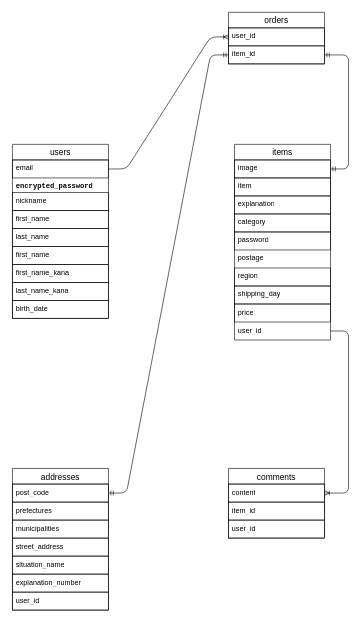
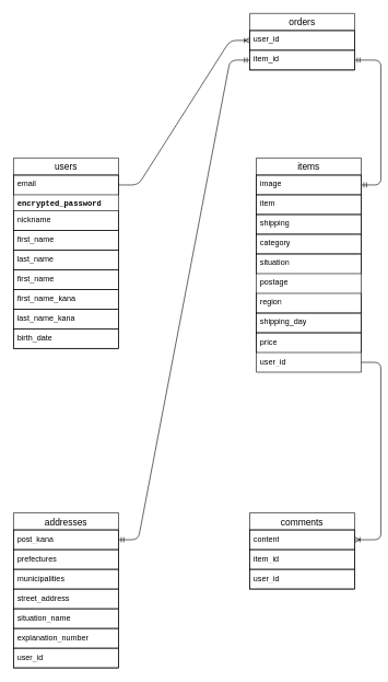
  <mxCell id="0" />
  <mxCell id="1" parent="0" />
  <mxCell id="2" value="users" style="swimlane;fontStyle=0;childLayout=stackLayout;horizontal=1;startSize=26;horizontalStack=0;resizeParent=1;resizeParentMax=0;resizeLast=0;collapsible=1;marginBottom=0;align=center;fontSize=14;" parent="1" vertex="1"><mxGeometry x="20" y="240" width="160" height="290" as="geometry" /></mxCell>
  <mxCell id="3" value="email" style="text;spacingLeft=4;spacingRight=4;overflow=hidden;rotatable=0;points=[[0,0.5],[1,0.5]];portConstraint=eastwest;fontSize=12;whiteSpace=wrap;html=1;align=left;verticalAlign=top;strokeColor=default;" parent="2" vertex="1"><mxGeometry y="26" width="160" height="30" as="geometry" /></mxCell>
  <mxCell id="4" value="&lt;font face=&quot;Monaspace Neon, ui-monospace, SFMono-Regular, SF Mono, Menlo, Consolas, Liberation Mono, monospace&quot;&gt;&lt;span style=&quot;font-size: 11.9px; white-space-collapse: break-spaces; background-color: light-dark(#ffffff, var(--ge-dark-color, #121212));&quot;&gt;&lt;b style=&quot;&quot;&gt;encrypted_password&lt;/b&gt;&lt;/span&gt;&lt;/font&gt;&lt;div&gt;&lt;font face=&quot;Monaspace Neon, ui-monospace, SFMono-Regular, SF Mono, Menlo, Consolas, Liberation Mono, monospace&quot;&gt;&lt;span style=&quot;font-size: 11.9px; white-space-collapse: break-spaces; background-color: rgba(129, 139, 152, 0.12);&quot;&gt;&lt;b&gt;&lt;br&gt;&lt;/b&gt;&lt;/span&gt;&lt;/font&gt;&lt;/div&gt;" style="text;spacingLeft=4;spacingRight=4;overflow=hidden;rotatable=0;points=[[0,0.5],[1,0.5]];portConstraint=eastwest;fontSize=12;whiteSpace=wrap;html=1;align=left;verticalAlign=top;" parent="2" vertex="1"><mxGeometry y="56" width="160" height="24" as="geometry" /></mxCell>
  <mxCell id="5" value="nickname" style="text;spacingLeft=4;spacingRight=4;overflow=hidden;rotatable=0;points=[[0,0.5],[1,0.5]];portConstraint=eastwest;fontSize=12;whiteSpace=wrap;html=1;align=left;verticalAlign=top;strokeColor=default;" parent="2" vertex="1"><mxGeometry y="80" width="160" height="30" as="geometry" /></mxCell>
  <mxCell id="6" value="first_name" style="text;spacingLeft=4;spacingRight=4;overflow=hidden;rotatable=0;points=[[0,0.5],[1,0.5]];portConstraint=eastwest;fontSize=12;whiteSpace=wrap;html=1;align=left;verticalAlign=top;strokeColor=default;" parent="2" vertex="1"><mxGeometry y="110" width="160" height="30" as="geometry" /></mxCell>
  <mxCell id="7" value="last_name" style="text;spacingLeft=4;spacingRight=4;overflow=hidden;rotatable=0;points=[[0,0.5],[1,0.5]];portConstraint=eastwest;fontSize=12;whiteSpace=wrap;html=1;align=left;verticalAlign=top;strokeColor=default;" parent="2" vertex="1"><mxGeometry y="140" width="160" height="30" as="geometry" /></mxCell>
  <mxCell id="8" value="first_name" style="text;spacingLeft=4;spacingRight=4;overflow=hidden;rotatable=0;points=[[0,0.5],[1,0.5]];portConstraint=eastwest;fontSize=12;whiteSpace=wrap;html=1;align=left;verticalAlign=top;strokeColor=default;" parent="2" vertex="1"><mxGeometry y="170" width="160" height="30" as="geometry" /></mxCell>
  <mxCell id="9" value="first_name_kana" style="text;spacingLeft=4;spacingRight=4;overflow=hidden;rotatable=0;points=[[0,0.5],[1,0.5]];portConstraint=eastwest;fontSize=12;whiteSpace=wrap;html=1;align=left;verticalAlign=top;strokeColor=default;" parent="2" vertex="1"><mxGeometry y="200" width="160" height="30" as="geometry" /></mxCell>
  <mxCell id="10" value="last_name_kana" style="text;spacingLeft=4;spacingRight=4;overflow=hidden;rotatable=0;points=[[0,0.5],[1,0.5]];portConstraint=eastwest;fontSize=12;whiteSpace=wrap;html=1;align=left;verticalAlign=top;strokeColor=default;" parent="2" vertex="1"><mxGeometry y="230" width="160" height="30" as="geometry" /></mxCell>
  <mxCell id="11" value="birth_date" style="text;spacingLeft=4;spacingRight=4;overflow=hidden;rotatable=0;points=[[0,0.5],[1,0.5]];portConstraint=eastwest;fontSize=12;whiteSpace=wrap;html=1;align=left;verticalAlign=top;strokeColor=default;" parent="2" vertex="1"><mxGeometry y="260" width="160" height="30" as="geometry" /></mxCell>
  <mxCell id="12" value="items" style="swimlane;fontStyle=0;childLayout=stackLayout;horizontal=1;startSize=26;horizontalStack=0;resizeParent=1;resizeParentMax=0;resizeLast=0;collapsible=1;marginBottom=0;align=center;fontSize=14;" parent="1" vertex="1"><mxGeometry x="390" y="240" width="160" height="326" as="geometry" /></mxCell>
  <mxCell id="13" value="image" style="text;strokeColor=default;fillColor=none;spacingLeft=4;spacingRight=4;overflow=hidden;rotatable=0;points=[[0,0.5],[1,0.5]];portConstraint=eastwest;fontSize=12;whiteSpace=wrap;html=1;" parent="12" vertex="1"><mxGeometry y="26" width="160" height="30" as="geometry" /></mxCell>
  <mxCell id="14" value="item" style="text;strokeColor=default;fillColor=none;spacingLeft=4;spacingRight=4;overflow=hidden;rotatable=0;points=[[0,0.5],[1,0.5]];portConstraint=eastwest;fontSize=12;whiteSpace=wrap;html=1;" parent="12" vertex="1"><mxGeometry y="56" width="160" height="30" as="geometry" /></mxCell>
- <mxCell id="15" value="explanation" style="text;strokeColor=default;fillColor=none;spacingLeft=4;spacingRight=4;overflow=hidden;rotatable=0;points=[[0,0.5],[1,0.5]];portConstraint=eastwest;fontSize=12;whiteSpace=wrap;html=1;" parent="12" vertex="1"><mxGeometry y="86" width="160" height="30" as="geometry" /></mxCell>
+ <mxCell id="15" value="shipping" style="text;strokeColor=default;fillColor=none;spacingLeft=4;spacingRight=4;overflow=hidden;rotatable=0;points=[[0,0.5],[1,0.5]];portConstraint=eastwest;fontSize=12;whiteSpace=wrap;html=1;" parent="12" vertex="1"><mxGeometry y="86" width="160" height="30" as="geometry" /></mxCell>
  <mxCell id="16" value="category" style="text;strokeColor=default;fillColor=none;spacingLeft=4;spacingRight=4;overflow=hidden;rotatable=0;points=[[0,0.5],[1,0.5]];portConstraint=eastwest;fontSize=12;whiteSpace=wrap;html=1;" parent="12" vertex="1"><mxGeometry y="116" width="160" height="30" as="geometry" /></mxCell>
- <mxCell id="17" value="password" style="text;strokeColor=default;fillColor=none;spacingLeft=4;spacingRight=4;overflow=hidden;rotatable=0;points=[[0,0.5],[1,0.5]];portConstraint=eastwest;fontSize=12;whiteSpace=wrap;html=1;" parent="12" vertex="1"><mxGeometry y="146" width="160" height="30" as="geometry" /></mxCell>
+ <mxCell id="17" value="situation" style="text;strokeColor=default;fillColor=none;spacingLeft=4;spacingRight=4;overflow=hidden;rotatable=0;points=[[0,0.5],[1,0.5]];portConstraint=eastwest;fontSize=12;whiteSpace=wrap;html=1;" parent="12" vertex="1"><mxGeometry y="146" width="160" height="30" as="geometry" /></mxCell>
  <mxCell id="18" value="postage" style="text;strokeColor=none;fillColor=none;spacingLeft=4;spacingRight=4;overflow=hidden;rotatable=0;points=[[0,0.5],[1,0.5]];portConstraint=eastwest;fontSize=12;whiteSpace=wrap;html=1;" parent="12" vertex="1"><mxGeometry y="176" width="160" height="30" as="geometry" /></mxCell>
  <mxCell id="19" value="region" style="text;strokeColor=default;fillColor=none;spacingLeft=4;spacingRight=4;overflow=hidden;rotatable=0;points=[[0,0.5],[1,0.5]];portConstraint=eastwest;fontSize=12;whiteSpace=wrap;html=1;" parent="12" vertex="1"><mxGeometry y="206" width="160" height="30" as="geometry" /></mxCell>
  <mxCell id="20" value="shipping_day" style="text;strokeColor=default;fillColor=none;spacingLeft=4;spacingRight=4;overflow=hidden;rotatable=0;points=[[0,0.5],[1,0.5]];portConstraint=eastwest;fontSize=12;whiteSpace=wrap;html=1;" parent="12" vertex="1"><mxGeometry y="236" width="160" height="30" as="geometry" /></mxCell>
  <mxCell id="21" value="price" style="text;strokeColor=default;fillColor=none;spacingLeft=4;spacingRight=4;overflow=hidden;rotatable=0;points=[[0,0.5],[1,0.5]];portConstraint=eastwest;fontSize=12;whiteSpace=wrap;html=1;" parent="12" vertex="1"><mxGeometry y="266" width="160" height="30" as="geometry" /></mxCell>
  <mxCell id="22" value="user_id" style="text;strokeColor=none;fillColor=none;spacingLeft=4;spacingRight=4;overflow=hidden;rotatable=0;points=[[0,0.5],[1,0.5]];portConstraint=eastwest;fontSize=12;whiteSpace=wrap;html=1;" parent="12" vertex="1"><mxGeometry y="296" width="160" height="30" as="geometry" /></mxCell>
  <mxCell id="23" value="comments" style="swimlane;fontStyle=0;childLayout=stackLayout;horizontal=1;startSize=26;horizontalStack=0;resizeParent=1;resizeParentMax=0;resizeLast=0;collapsible=1;marginBottom=0;align=center;fontSize=14;" parent="1" vertex="1"><mxGeometry x="380" y="780" width="160" height="116" as="geometry" /></mxCell>
  <mxCell id="24" value="content" style="text;strokeColor=default;fillColor=none;spacingLeft=4;spacingRight=4;overflow=hidden;rotatable=0;points=[[0,0.5],[1,0.5]];portConstraint=eastwest;fontSize=12;whiteSpace=wrap;html=1;" parent="23" vertex="1"><mxGeometry y="26" width="160" height="30" as="geometry" /></mxCell>
  <mxCell id="25" value="item_id" style="text;strokeColor=default;fillColor=none;spacingLeft=4;spacingRight=4;overflow=hidden;rotatable=0;points=[[0,0.5],[1,0.5]];portConstraint=eastwest;fontSize=12;whiteSpace=wrap;html=1;" parent="23" vertex="1"><mxGeometry y="56" width="160" height="30" as="geometry" /></mxCell>
  <mxCell id="26" value="user_id" style="text;strokeColor=default;fillColor=none;spacingLeft=4;spacingRight=4;overflow=hidden;rotatable=0;points=[[0,0.5],[1,0.5]];portConstraint=eastwest;fontSize=12;whiteSpace=wrap;html=1;" parent="23" vertex="1"><mxGeometry y="86" width="160" height="30" as="geometry" /></mxCell>
  <mxCell id="27" style="edgeStyle=none;html=1;entryX=0.995;entryY=0.147;entryDx=0;entryDy=0;entryPerimeter=0;strokeColor=default;endArrow=open;" parent="23" source="23" target="24" edge="1"><mxGeometry relative="1" as="geometry" /></mxCell>
  <mxCell id="28" value="addresses" style="swimlane;fontStyle=0;childLayout=stackLayout;horizontal=1;startSize=26;horizontalStack=0;resizeParent=1;resizeParentMax=0;resizeLast=0;collapsible=1;marginBottom=0;align=center;fontSize=14;" parent="1" vertex="1"><mxGeometry x="20" y="780" width="160" height="236" as="geometry" /></mxCell>
- <mxCell id="29" value="post_code" style="text;strokeColor=default;fillColor=none;spacingLeft=4;spacingRight=4;overflow=hidden;rotatable=0;points=[[0,0.5],[1,0.5]];portConstraint=eastwest;fontSize=12;whiteSpace=wrap;html=1;" parent="28" vertex="1"><mxGeometry y="26" width="160" height="30" as="geometry" /></mxCell>
+ <mxCell id="29" value="post_kana" style="text;strokeColor=default;fillColor=none;spacingLeft=4;spacingRight=4;overflow=hidden;rotatable=0;points=[[0,0.5],[1,0.5]];portConstraint=eastwest;fontSize=12;whiteSpace=wrap;html=1;" parent="28" vertex="1"><mxGeometry y="26" width="160" height="30" as="geometry" /></mxCell>
  <mxCell id="30" value="prefectures" style="text;strokeColor=default;fillColor=none;spacingLeft=4;spacingRight=4;overflow=hidden;rotatable=0;points=[[0,0.5],[1,0.5]];portConstraint=eastwest;fontSize=12;whiteSpace=wrap;html=1;" parent="28" vertex="1"><mxGeometry y="56" width="160" height="30" as="geometry" /></mxCell>
  <mxCell id="31" value="municipalities" style="text;strokeColor=default;fillColor=none;spacingLeft=4;spacingRight=4;overflow=hidden;rotatable=0;points=[[0,0.5],[1,0.5]];portConstraint=eastwest;fontSize=12;whiteSpace=wrap;html=1;" parent="28" vertex="1"><mxGeometry y="86" width="160" height="30" as="geometry" /></mxCell>
  <mxCell id="32" value="street_address" style="text;strokeColor=default;fillColor=none;spacingLeft=4;spacingRight=4;overflow=hidden;rotatable=0;points=[[0,0.5],[1,0.5]];portConstraint=eastwest;fontSize=12;whiteSpace=wrap;html=1;" parent="28" vertex="1"><mxGeometry y="116" width="160" height="30" as="geometry" /></mxCell>
  <mxCell id="33" value="situation_name" style="text;strokeColor=default;fillColor=none;spacingLeft=4;spacingRight=4;overflow=hidden;rotatable=0;points=[[0,0.5],[1,0.5]];portConstraint=eastwest;fontSize=12;whiteSpace=wrap;html=1;" parent="28" vertex="1"><mxGeometry y="146" width="160" height="30" as="geometry" /></mxCell>
  <mxCell id="34" value="explanation_number" style="text;strokeColor=default;fillColor=none;spacingLeft=4;spacingRight=4;overflow=hidden;rotatable=0;points=[[0,0.5],[1,0.5]];portConstraint=eastwest;fontSize=12;whiteSpace=wrap;html=1;" parent="28" vertex="1"><mxGeometry y="176" width="160" height="30" as="geometry" /></mxCell>
  <mxCell id="35" value="user_id" style="text;strokeColor=default;fillColor=none;spacingLeft=4;spacingRight=4;overflow=hidden;rotatable=0;points=[[0,0.5],[1,0.5]];portConstraint=eastwest;fontSize=12;whiteSpace=wrap;html=1;" parent="28" vertex="1"><mxGeometry y="206" width="160" height="30" as="geometry" /></mxCell>
  <mxCell id="36" value="" style="edgeStyle=entityRelationEdgeStyle;fontSize=12;html=1;endArrow=ERoneToMany;entryX=1;entryY=0.5;entryDx=0;entryDy=0;" parent="1" source="22" target="24" edge="1"><mxGeometry width="100" height="100" relative="1" as="geometry"><mxPoint x="550" y="590" as="sourcePoint" /><mxPoint x="650" y="490" as="targetPoint" /></mxGeometry></mxCell>
  <mxCell id="37" value="orders" style="swimlane;fontStyle=0;childLayout=stackLayout;horizontal=1;startSize=26;horizontalStack=0;resizeParent=1;resizeParentMax=0;resizeLast=0;collapsible=1;marginBottom=0;align=center;fontSize=14;strokeColor=default;" parent="1" vertex="1"><mxGeometry x="380" y="20" width="160" height="86" as="geometry" /></mxCell>
  <mxCell id="38" value="user_id" style="text;strokeColor=default;fillColor=none;spacingLeft=4;spacingRight=4;overflow=hidden;rotatable=0;points=[[0,0.5],[1,0.5]];portConstraint=eastwest;fontSize=12;whiteSpace=wrap;html=1;" parent="37" vertex="1"><mxGeometry y="26" width="160" height="30" as="geometry" /></mxCell>
  <mxCell id="39" value="item_id" style="text;strokeColor=default;fillColor=none;spacingLeft=4;spacingRight=4;overflow=hidden;rotatable=0;points=[[0,0.5],[1,0.5]];portConstraint=eastwest;fontSize=12;whiteSpace=wrap;html=1;" parent="37" vertex="1"><mxGeometry y="56" width="160" height="30" as="geometry" /></mxCell>
  <mxCell id="40" value="" style="edgeStyle=entityRelationEdgeStyle;fontSize=12;html=1;endArrow=ERoneToMany;entryX=0;entryY=0.5;entryDx=0;entryDy=0;" parent="1" source="3" target="38" edge="1"><mxGeometry width="100" height="100" relative="1" as="geometry"><mxPoint x="360" y="870" as="sourcePoint" /><mxPoint x="460" y="770" as="targetPoint" /><Array as="points"><mxPoint x="210" y="290" /></Array></mxGeometry></mxCell>
  <mxCell id="41" value="" style="edgeStyle=entityRelationEdgeStyle;fontSize=12;html=1;endArrow=ERmandOne;startArrow=ERmandOne;exitX=1;exitY=0.5;exitDx=0;exitDy=0;" parent="1" source="39" target="13" edge="1"><mxGeometry width="100" height="100" relative="1" as="geometry"><mxPoint x="360" y="870" as="sourcePoint" /><mxPoint x="460" y="770" as="targetPoint" /></mxGeometry></mxCell>
  <mxCell id="42" value="" style="edgeStyle=entityRelationEdgeStyle;fontSize=12;html=1;endArrow=ERmandOne;startArrow=ERmandOne;" edge="1" parent="1" source="29" target="39"><mxGeometry width="100" height="100" relative="1" as="geometry"><mxPoint x="300" y="590" as="sourcePoint" /><mxPoint x="400" y="490" as="targetPoint" /></mxGeometry></mxCell>
